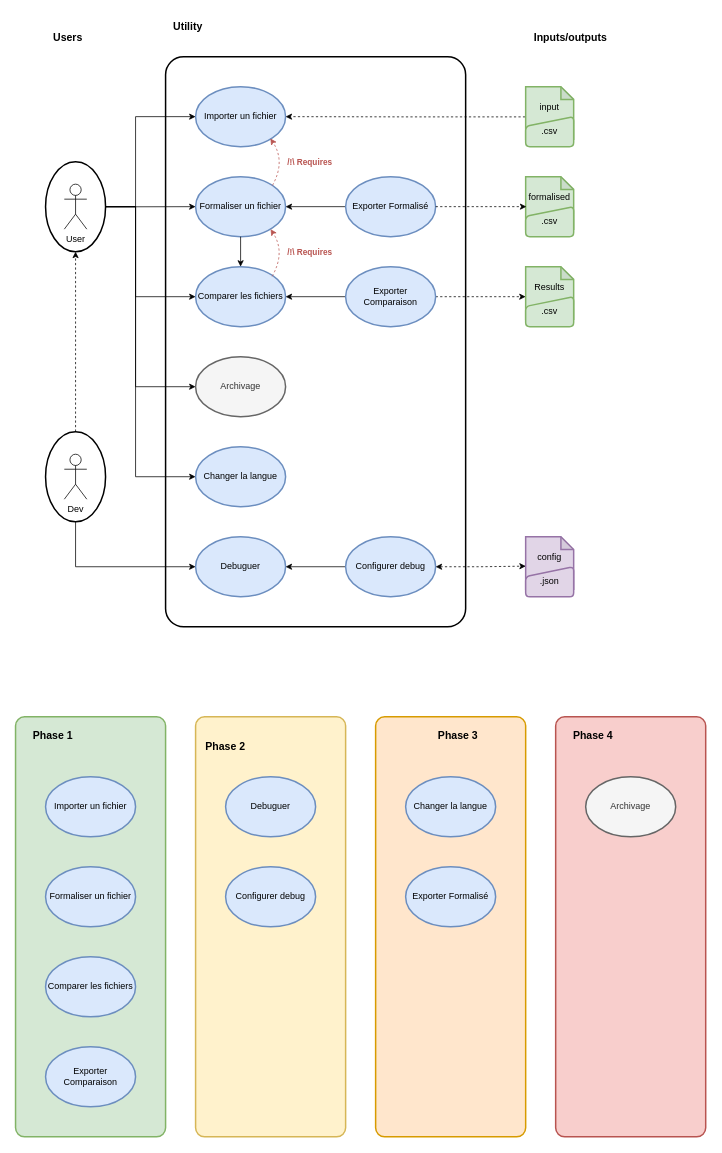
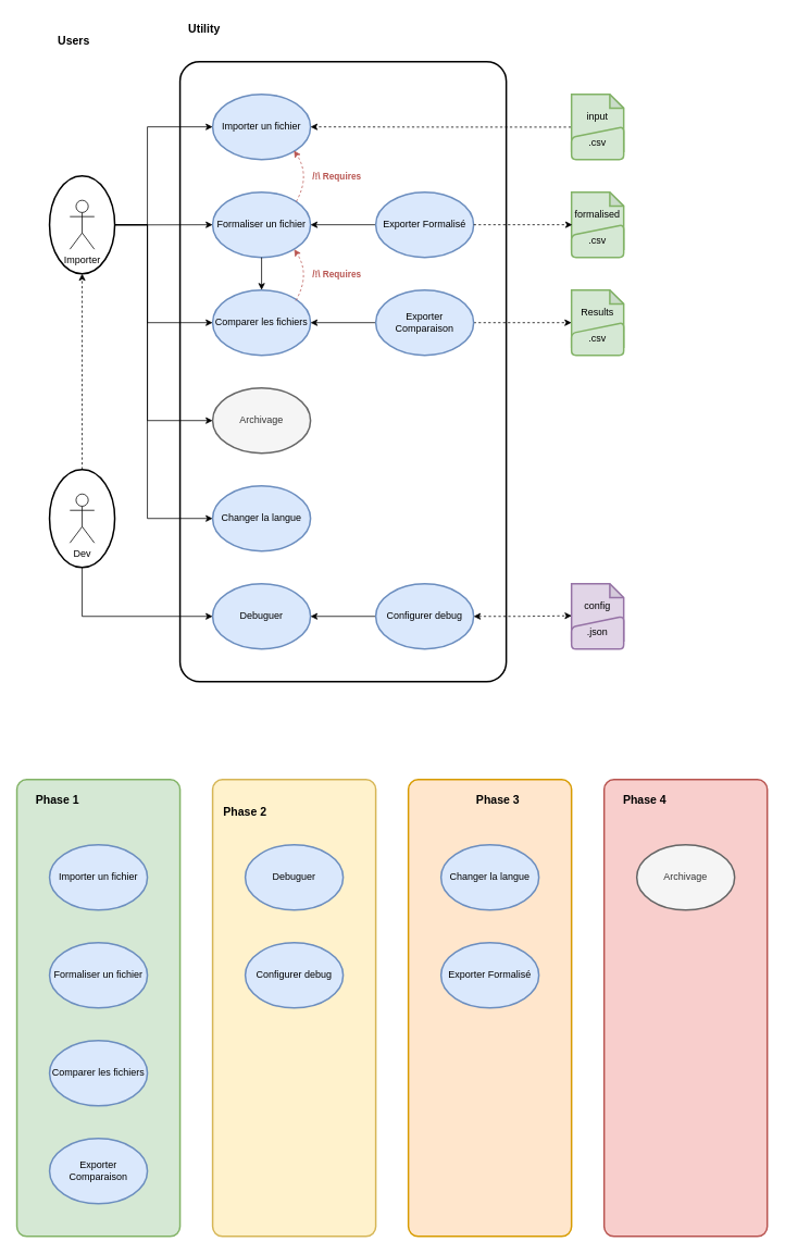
  <mxCell id="0" />
  <mxCell id="1" parent="0" />
  <mxCell id="2" value="" style="rounded=1;whiteSpace=wrap;html=1;strokeWidth=2;arcSize=6;fillColor=none;" vertex="1" parent="1"><mxGeometry x="220" y="75" width="400" height="760" as="geometry" /></mxCell>
  <mxCell id="3" value="Importer un fichier" style="ellipse;whiteSpace=wrap;html=1;fillColor=#dae8fc;strokeColor=#6c8ebf;strokeWidth=2;" vertex="1" parent="1"><mxGeometry x="260" y="115" width="120" height="80" as="geometry" /></mxCell>
  <mxCell id="4" value="Formaliser un fichier" style="ellipse;whiteSpace=wrap;html=1;fillColor=#dae8fc;strokeColor=#6c8ebf;strokeWidth=2;" vertex="1" parent="1"><mxGeometry x="260" y="235" width="120" height="80" as="geometry" /></mxCell>
  <mxCell id="5" style="edgeStyle=orthogonalEdgeStyle;rounded=0;orthogonalLoop=1;jettySize=auto;html=1;strokeWidth=1;startArrow=classic;startFill=1;endArrow=none;endFill=0;" edge="1" parent="1" source="6" target="4"><mxGeometry relative="1" as="geometry" /></mxCell>
  <mxCell id="6" value="Comparer les fichiers" style="ellipse;whiteSpace=wrap;html=1;fillColor=#dae8fc;strokeColor=#6c8ebf;strokeWidth=2;" vertex="1" parent="1"><mxGeometry x="260" y="355" width="120" height="80" as="geometry" /></mxCell>
  <mxCell id="7" style="edgeStyle=orthogonalEdgeStyle;rounded=0;orthogonalLoop=1;jettySize=auto;html=1;strokeWidth=1;" edge="1" parent="1" source="12" target="4"><mxGeometry relative="1" as="geometry"><Array as="points"><mxPoint x="150" y="275" /><mxPoint x="150" y="275" /></Array></mxGeometry></mxCell>
  <mxCell id="8" style="rounded=0;orthogonalLoop=1;jettySize=auto;html=1;exitX=0.5;exitY=0;exitDx=0;exitDy=0;entryX=0;entryY=0.5;entryDx=0;entryDy=0;edgeStyle=orthogonalEdgeStyle;strokeWidth=1;" edge="1" parent="1" source="12" target="3"><mxGeometry relative="1" as="geometry"><Array as="points"><mxPoint x="180" y="275" /><mxPoint x="180" y="155" /></Array></mxGeometry></mxCell>
  <mxCell id="9" style="rounded=0;orthogonalLoop=1;jettySize=auto;html=1;exitX=0.5;exitY=0;exitDx=0;exitDy=0;entryX=0;entryY=0.5;entryDx=0;entryDy=0;edgeStyle=orthogonalEdgeStyle;strokeWidth=1;" edge="1" parent="1" source="12" target="6"><mxGeometry relative="1" as="geometry"><Array as="points"><mxPoint x="180" y="275" /><mxPoint x="180" y="395" /></Array></mxGeometry></mxCell>
  <mxCell id="10" style="rounded=0;orthogonalLoop=1;jettySize=auto;html=1;exitX=0.5;exitY=0;exitDx=0;exitDy=0;entryX=0;entryY=0.5;entryDx=0;entryDy=0;edgeStyle=orthogonalEdgeStyle;strokeWidth=1;" edge="1" parent="1" source="12" target="14"><mxGeometry relative="1" as="geometry"><Array as="points"><mxPoint x="180" y="275" /><mxPoint x="180" y="635" /></Array></mxGeometry></mxCell>
  <mxCell id="11" style="edgeStyle=orthogonalEdgeStyle;rounded=0;orthogonalLoop=1;jettySize=auto;html=1;entryX=0;entryY=0.5;entryDx=0;entryDy=0;" edge="1" parent="1" source="12" target="61"><mxGeometry relative="1" as="geometry"><Array as="points"><mxPoint x="180" y="275" /><mxPoint x="180" y="515" /></Array></mxGeometry></mxCell>
  <mxCell id="12" value="" style="ellipse;whiteSpace=wrap;html=1;rotation=90;strokeWidth=2;" vertex="1" parent="1"><mxGeometry x="40" y="235" width="120" height="80" as="geometry" /></mxCell>
- <mxCell id="13" value="User" style="shape=umlActor;verticalLabelPosition=bottom;verticalAlign=top;html=1;outlineConnect=0;" vertex="1" parent="1"><mxGeometry x="85" y="245" width="30" height="60" as="geometry" /></mxCell>
+ <mxCell id="13" value="Importer" style="shape=umlActor;verticalLabelPosition=bottom;verticalAlign=top;html=1;outlineConnect=0;" vertex="1" parent="1"><mxGeometry x="85" y="245" width="30" height="60" as="geometry" /></mxCell>
  <mxCell id="14" value="Changer la langue" style="ellipse;whiteSpace=wrap;html=1;fillColor=#dae8fc;strokeColor=#6c8ebf;strokeWidth=2;" vertex="1" parent="1"><mxGeometry x="260" y="595" width="120" height="80" as="geometry" /></mxCell>
  <mxCell id="15" value="Debuguer" style="ellipse;whiteSpace=wrap;html=1;fillColor=#dae8fc;strokeColor=#6c8ebf;strokeWidth=2;" vertex="1" parent="1"><mxGeometry x="260" y="715" width="120" height="80" as="geometry" /></mxCell>
  <mxCell id="16" style="orthogonalLoop=1;jettySize=auto;html=1;exitX=1;exitY=0;exitDx=0;exitDy=0;entryX=0.831;entryY=0.863;entryDx=0;entryDy=0;entryPerimeter=0;fillColor=#f8cecc;strokeColor=#b85450;strokeWidth=1;curved=1;dashed=1;" edge="1" parent="1" source="4" target="3"><mxGeometry relative="1" as="geometry"><Array as="points"><mxPoint x="380" y="215" /></Array></mxGeometry></mxCell>
  <mxCell id="17" value="&lt;b&gt;&lt;font color=&quot;#b85450&quot;&gt;/!\ Requires&lt;br&gt;&lt;/font&gt;&lt;/b&gt;" style="edgeLabel;html=1;align=center;verticalAlign=middle;resizable=0;points=[];" vertex="1" connectable="0" parent="16"><mxGeometry x="0.104" y="6" relative="1" as="geometry"><mxPoint x="39" as="offset" /></mxGeometry></mxCell>
  <mxCell id="18" style="edgeStyle=orthogonalEdgeStyle;rounded=0;orthogonalLoop=1;jettySize=auto;html=1;entryX=1;entryY=0.5;entryDx=0;entryDy=0;strokeWidth=1;dashed=1;exitX=-0.01;exitY=0.576;exitDx=0;exitDy=0;exitPerimeter=0;" edge="1" parent="1" source="19" target="3"><mxGeometry relative="1" as="geometry" /></mxCell>
  <mxCell id="19" value="&lt;div&gt;input&lt;/div&gt;&lt;div&gt;&lt;br&gt;&lt;/div&gt;" style="shape=note;whiteSpace=wrap;html=1;backgroundOutline=1;darkOpacity=0.05;fillColor=#d5e8d4;strokeColor=#82b366;strokeWidth=2;size=17;" vertex="1" parent="1"><mxGeometry x="700" y="115" width="64" height="70" as="geometry" /></mxCell>
  <mxCell id="20" value="&lt;div&gt;formalised&lt;/div&gt;&lt;div&gt;&lt;br&gt;&lt;/div&gt;" style="shape=note;whiteSpace=wrap;html=1;backgroundOutline=1;darkOpacity=0.05;fillColor=#d5e8d4;strokeColor=#82b366;strokeWidth=2;size=17;" vertex="1" parent="1"><mxGeometry x="700" y="235" width="64" height="70" as="geometry" /></mxCell>
  <mxCell id="21" value="&lt;div&gt;Results&lt;/div&gt;&lt;div&gt;&lt;br&gt;&lt;/div&gt;" style="shape=note;whiteSpace=wrap;html=1;backgroundOutline=1;darkOpacity=0.05;fillColor=#d5e8d4;strokeColor=#82b366;strokeWidth=2;size=17;" vertex="1" parent="1"><mxGeometry x="700" y="355" width="64" height="70" as="geometry" /></mxCell>
  <mxCell id="22" value=".csv" style="html=1;strokeWidth=2;shape=manualInput;whiteSpace=wrap;rounded=1;size=13;arcSize=11;fillColor=#d5e8d4;strokeColor=#82b366;" vertex="1" parent="1"><mxGeometry x="700" y="395" width="64" height="40" as="geometry" /></mxCell>
  <mxCell id="23" value=".csv" style="html=1;strokeWidth=2;shape=manualInput;whiteSpace=wrap;rounded=1;size=13;arcSize=11;fillColor=#d5e8d4;strokeColor=#82b366;" vertex="1" parent="1"><mxGeometry x="700" y="275" width="64" height="40" as="geometry" /></mxCell>
  <mxCell id="24" value=".csv" style="html=1;strokeWidth=2;shape=manualInput;whiteSpace=wrap;rounded=1;size=13;arcSize=11;fillColor=#d5e8d4;strokeColor=#82b366;" vertex="1" parent="1"><mxGeometry x="700" y="155" width="64" height="40" as="geometry" /></mxCell>
  <mxCell id="25" style="orthogonalLoop=1;jettySize=auto;html=1;exitX=1;exitY=0;exitDx=0;exitDy=0;entryX=0.831;entryY=0.863;entryDx=0;entryDy=0;entryPerimeter=0;fillColor=#f8cecc;strokeColor=#b85450;strokeWidth=1;curved=1;dashed=1;" edge="1" parent="1"><mxGeometry relative="1" as="geometry"><mxPoint x="362" y="368" as="sourcePoint" /><mxPoint x="360" y="305" as="targetPoint" /><Array as="points"><mxPoint x="380" y="336" /></Array></mxGeometry></mxCell>
  <mxCell id="26" value="&lt;b&gt;&lt;font color=&quot;#b85450&quot;&gt;/!\ Requires&lt;br&gt;&lt;/font&gt;&lt;/b&gt;" style="edgeLabel;html=1;align=center;verticalAlign=middle;resizable=0;points=[];" vertex="1" connectable="0" parent="25"><mxGeometry x="0.104" y="6" relative="1" as="geometry"><mxPoint x="39" as="offset" /></mxGeometry></mxCell>
  <mxCell id="27" value="&lt;h3&gt;Utility&lt;/h3&gt;" style="text;html=1;strokeColor=none;fillColor=none;align=center;verticalAlign=middle;whiteSpace=wrap;rounded=0;" vertex="1" parent="1"><mxGeometry x="220" y="20" width="60" height="30" as="geometry" /></mxCell>
- <mxCell id="28" value="&lt;h3&gt;Inputs/outputs&lt;/h3&gt;" style="text;html=1;strokeColor=none;fillColor=none;align=center;verticalAlign=middle;whiteSpace=wrap;rounded=0;" vertex="1" parent="1"><mxGeometry x="700" width="120" height="30" as="geometry" y="35" /></mxCell>
  <mxCell id="29" value="&lt;h3&gt;Users&lt;/h3&gt;" style="text;html=1;strokeColor=none;fillColor=none;align=center;verticalAlign=middle;whiteSpace=wrap;rounded=0;" vertex="1" parent="1"><mxGeometry x="60" width="60" height="30" as="geometry" y="35" /></mxCell>
  <mxCell id="30" style="edgeStyle=orthogonalEdgeStyle;rounded=0;orthogonalLoop=1;jettySize=auto;html=1;strokeWidth=1;" edge="1" parent="1" source="32" target="15"><mxGeometry relative="1" as="geometry"><Array as="points"><mxPoint x="100" y="755" /></Array></mxGeometry></mxCell>
  <mxCell id="31" style="edgeStyle=orthogonalEdgeStyle;rounded=0;orthogonalLoop=1;jettySize=auto;html=1;entryX=1;entryY=0.5;entryDx=0;entryDy=0;strokeWidth=1;dashed=1;" edge="1" parent="1" source="32" target="12"><mxGeometry relative="1" as="geometry" /></mxCell>
  <mxCell id="32" value="" style="ellipse;whiteSpace=wrap;html=1;rotation=90;strokeWidth=2;" vertex="1" parent="1"><mxGeometry x="40" y="595" width="120" height="80" as="geometry" /></mxCell>
  <mxCell id="33" value="Dev" style="shape=umlActor;verticalLabelPosition=bottom;verticalAlign=top;html=1;outlineConnect=0;" vertex="1" parent="1"><mxGeometry x="85" y="605" width="30" height="60" as="geometry" /></mxCell>
  <mxCell id="34" value="&lt;div&gt;config&lt;/div&gt;&lt;div&gt;&lt;br&gt;&lt;/div&gt;" style="shape=note;whiteSpace=wrap;html=1;backgroundOutline=1;darkOpacity=0.05;fillColor=#e1d5e7;strokeColor=#9673a6;strokeWidth=2;size=17;" vertex="1" parent="1"><mxGeometry x="700" y="715" width="64" height="70" as="geometry" /></mxCell>
  <mxCell id="35" value=".json" style="html=1;strokeWidth=2;shape=manualInput;whiteSpace=wrap;rounded=1;size=13;arcSize=11;fillColor=#e1d5e7;strokeColor=#9673a6;" vertex="1" parent="1"><mxGeometry x="700" y="755" width="64" height="40" as="geometry" /></mxCell>
  <mxCell id="36" value="" style="rounded=1;whiteSpace=wrap;html=1;strokeWidth=2;arcSize=6;fillColor=#d5e8d4;strokeColor=#82b366;" vertex="1" parent="1"><mxGeometry y="955" width="200" height="560" as="geometry" x="20" /></mxCell>
  <mxCell id="37" value="" style="rounded=1;whiteSpace=wrap;html=1;strokeWidth=2;arcSize=6;fillColor=#fff2cc;strokeColor=#d6b656;" vertex="1" parent="1"><mxGeometry x="260" y="955" width="200" height="560" as="geometry" /></mxCell>
  <mxCell id="38" value="" style="rounded=1;whiteSpace=wrap;html=1;strokeWidth=2;arcSize=6;fillColor=#ffe6cc;strokeColor=#d79b00;" vertex="1" parent="1"><mxGeometry x="500" y="955" width="200" height="560" as="geometry" /></mxCell>
  <mxCell id="39" value="" style="rounded=1;whiteSpace=wrap;html=1;strokeWidth=2;arcSize=6;fillColor=#f8cecc;strokeColor=#b85450;" vertex="1" parent="1"><mxGeometry x="740" y="955" width="200" height="560" as="geometry" /></mxCell>
  <mxCell id="40" value="&lt;h3&gt;Phase 2&lt;/h3&gt;" style="text;html=1;strokeColor=none;fillColor=none;align=center;verticalAlign=middle;whiteSpace=wrap;rounded=0;" vertex="1" parent="1"><mxGeometry x="270" y="980" width="60" height="30" as="geometry" /></mxCell>
  <mxCell id="41" value="&lt;h3&gt;Phase 1&lt;br&gt;&lt;/h3&gt;" style="text;html=1;strokeColor=none;fillColor=none;align=center;verticalAlign=middle;whiteSpace=wrap;rounded=0;" vertex="1" parent="1"><mxGeometry x="40" y="965" width="60" height="30" as="geometry" /></mxCell>
  <mxCell id="42" value="&lt;h3&gt;Phase 3&lt;br&gt;&lt;/h3&gt;" style="text;html=1;strokeColor=none;fillColor=none;align=center;verticalAlign=middle;whiteSpace=wrap;rounded=0;" vertex="1" parent="1"><mxGeometry x="580" y="965" width="60" height="30" as="geometry" /></mxCell>
  <mxCell id="43" value="&lt;h3&gt;Phase 4&lt;br&gt;&lt;/h3&gt;" style="text;html=1;strokeColor=none;fillColor=none;align=center;verticalAlign=middle;whiteSpace=wrap;rounded=0;" vertex="1" parent="1"><mxGeometry x="760" y="965" width="60" height="30" as="geometry" /></mxCell>
  <mxCell id="44" value="Importer un fichier" style="ellipse;whiteSpace=wrap;html=1;fillColor=#dae8fc;strokeColor=#6c8ebf;strokeWidth=2;" vertex="1" parent="1"><mxGeometry x="60" y="1035" width="120" height="80" as="geometry" /></mxCell>
  <mxCell id="45" value="Comparer les fichiers" style="ellipse;whiteSpace=wrap;html=1;fillColor=#dae8fc;strokeColor=#6c8ebf;strokeWidth=2;" vertex="1" parent="1"><mxGeometry x="60" y="1275" width="120" height="80" as="geometry" /></mxCell>
  <mxCell id="46" value="Formaliser un fichier" style="ellipse;whiteSpace=wrap;html=1;fillColor=#dae8fc;strokeColor=#6c8ebf;strokeWidth=2;" vertex="1" parent="1"><mxGeometry x="60" y="1155" width="120" height="80" as="geometry" /></mxCell>
  <mxCell id="47" value="Configurer debug" style="ellipse;whiteSpace=wrap;html=1;fillColor=#dae8fc;strokeColor=#6c8ebf;strokeWidth=2;" vertex="1" parent="1"><mxGeometry x="300" y="1155" width="120" height="80" as="geometry" /></mxCell>
  <mxCell id="48" value="Changer la langue" style="ellipse;whiteSpace=wrap;html=1;fillColor=#dae8fc;strokeColor=#6c8ebf;strokeWidth=2;" vertex="1" parent="1"><mxGeometry x="540" y="1035" width="120" height="80" as="geometry" /></mxCell>
  <mxCell id="49" style="edgeStyle=orthogonalEdgeStyle;rounded=0;orthogonalLoop=1;jettySize=auto;html=1;entryX=1;entryY=0.5;entryDx=0;entryDy=0;strokeWidth=1;" edge="1" parent="1" source="50" target="4"><mxGeometry relative="1" as="geometry" /></mxCell>
  <mxCell id="50" value="Exporter Formalisé" style="ellipse;whiteSpace=wrap;html=1;fillColor=#dae8fc;strokeColor=#6c8ebf;strokeWidth=2;" vertex="1" parent="1"><mxGeometry x="460" y="235" width="120" height="80" as="geometry" /></mxCell>
  <mxCell id="51" style="edgeStyle=orthogonalEdgeStyle;rounded=0;orthogonalLoop=1;jettySize=auto;html=1;entryX=1;entryY=0.5;entryDx=0;entryDy=0;strokeWidth=1;" edge="1" parent="1" source="53" target="6"><mxGeometry relative="1" as="geometry" /></mxCell>
  <mxCell id="52" style="edgeStyle=orthogonalEdgeStyle;rounded=0;orthogonalLoop=1;jettySize=auto;html=1;entryX=0;entryY=0;entryDx=0;entryDy=0;strokeWidth=1;dashed=1;" edge="1" parent="1" source="53" target="22"><mxGeometry relative="1" as="geometry"><Array as="points"><mxPoint x="670" y="395" /><mxPoint x="670" y="395" /></Array></mxGeometry></mxCell>
  <mxCell id="53" value="Exporter Comparaison" style="ellipse;whiteSpace=wrap;html=1;fillColor=#dae8fc;strokeColor=#6c8ebf;strokeWidth=2;" vertex="1" parent="1"><mxGeometry x="460" y="355" width="120" height="80" as="geometry" /></mxCell>
  <mxCell id="54" style="edgeStyle=orthogonalEdgeStyle;rounded=0;orthogonalLoop=1;jettySize=auto;html=1;entryX=0.015;entryY=0.571;entryDx=0;entryDy=0;entryPerimeter=0;strokeWidth=1;dashed=1;" edge="1" parent="1" source="50" target="20"><mxGeometry relative="1" as="geometry" /></mxCell>
  <mxCell id="55" style="edgeStyle=orthogonalEdgeStyle;rounded=0;orthogonalLoop=1;jettySize=auto;html=1;entryX=1;entryY=0.5;entryDx=0;entryDy=0;strokeWidth=1;" edge="1" parent="1" source="56" target="15"><mxGeometry relative="1" as="geometry" /></mxCell>
  <mxCell id="56" value="Configurer debug" style="ellipse;whiteSpace=wrap;html=1;fillColor=#dae8fc;strokeColor=#6c8ebf;strokeWidth=2;" vertex="1" parent="1"><mxGeometry x="460" y="715" width="120" height="80" as="geometry" /></mxCell>
  <mxCell id="57" style="edgeStyle=orthogonalEdgeStyle;rounded=0;orthogonalLoop=1;jettySize=auto;html=1;dashed=1;startArrow=classic;startFill=1;strokeWidth=1;entryX=0.003;entryY=0.56;entryDx=0;entryDy=0;entryPerimeter=0;" edge="1" parent="1" source="56" target="34"><mxGeometry relative="1" as="geometry"><mxPoint x="830" y="785" as="targetPoint" /><Array as="points" /></mxGeometry></mxCell>
  <mxCell id="58" value="Debuguer" style="ellipse;whiteSpace=wrap;html=1;fillColor=#dae8fc;strokeColor=#6c8ebf;strokeWidth=2;" vertex="1" parent="1"><mxGeometry x="300" y="1035" width="120" height="80" as="geometry" /></mxCell>
  <mxCell id="59" value="Exporter Formalisé" style="ellipse;whiteSpace=wrap;html=1;fillColor=#dae8fc;strokeColor=#6c8ebf;strokeWidth=2;" vertex="1" parent="1"><mxGeometry x="540" y="1155" width="120" height="80" as="geometry" /></mxCell>
  <mxCell id="60" value="Exporter Comparaison" style="ellipse;whiteSpace=wrap;html=1;fillColor=#dae8fc;strokeColor=#6c8ebf;strokeWidth=2;" vertex="1" parent="1"><mxGeometry x="60" y="1395" width="120" height="80" as="geometry" /></mxCell>
  <mxCell id="61" value="Archivage" style="ellipse;whiteSpace=wrap;html=1;fillColor=#f5f5f5;strokeColor=#666666;strokeWidth=2;fontColor=#333333;" vertex="1" parent="1"><mxGeometry x="260" y="475" width="120" height="80" as="geometry" /></mxCell>
  <mxCell id="62" value="Archivage" style="ellipse;whiteSpace=wrap;html=1;fillColor=#f5f5f5;strokeColor=#666666;strokeWidth=2;fontColor=#333333;" vertex="1" parent="1"><mxGeometry x="780" y="1035" width="120" height="80" as="geometry" /></mxCell>
